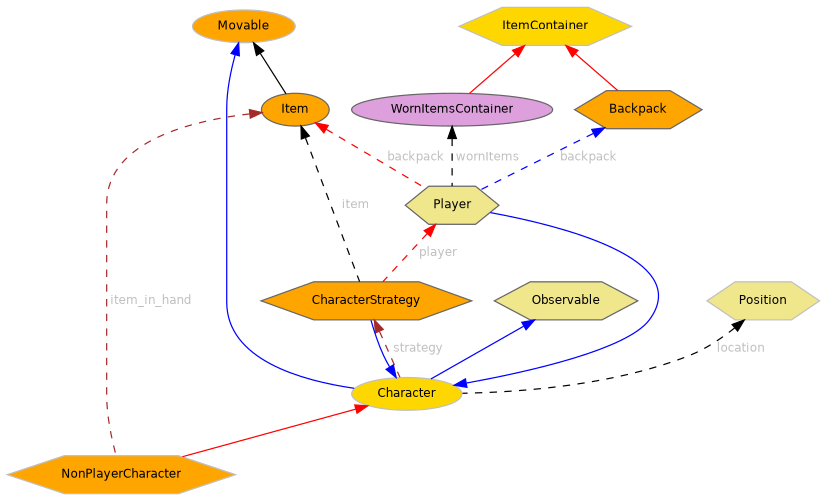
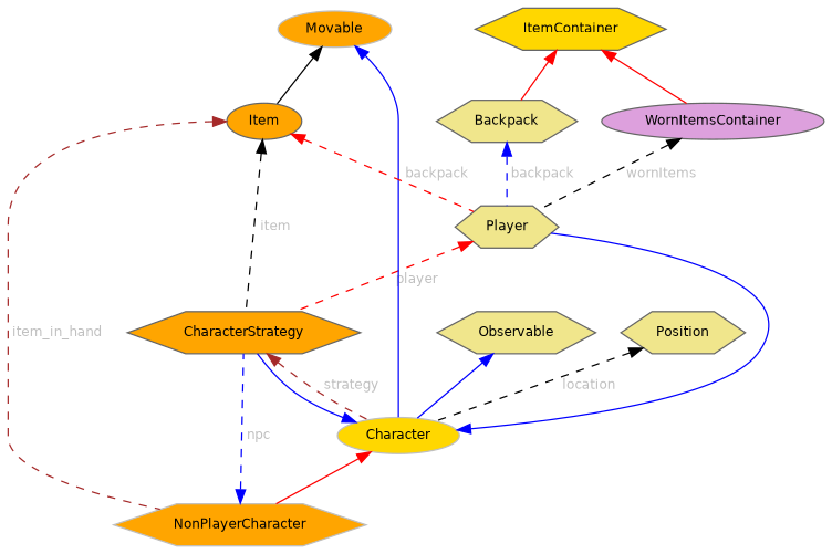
  digraph {
    node [color=gray40 fillcolor=orange fontname=Helvetica fontsize=10 shape=hexagon style=filled]
    edge [color=blue dir=back fontcolor=grey fontname=Helvetica fontsize=10 labelfontname=Helvetica labelfontsize=10 style=dashed]
    n1 [fillcolor=khaki fontcolor=black height=0.2 label=Player width=0.4]
    n2 [height=0.2 label=CharacterStrategy width=0.4]
    n3 [color=grey75 fillcolor=gold height=0.2 label=Character shape=ellipse width=0.4]
    n4 [color=grey75 height=0.2 label=NonPlayerCharacter width=0.4]
    n5 [color=grey75 height=0.2 label=Movable shape=ellipse width=0.4]
    n6 [height=0.2 label=Item shape=ellipse width=0.4]
    n7 [fillcolor=khaki height=0.2 label=Observable width=0.4]
-   n8 [color=grey75 fillcolor=khaki height=0.2 label=Position width=0.4]
-   n9 [height=0.2 label=Backpack width=0.4]
-   n10 [color=grey75 fillcolor=gold height=0.2 label=ItemContainer width=0.4]
+   n8 [fillcolor=khaki height=0.2 label=Position width=0.4]
+   n9 [fillcolor=khaki height=0.2 label=Backpack width=0.4]
+   n10 [fillcolor=gold height=0.2 label=ItemContainer width=0.4]
    n11 [fillcolor=plum height=0.2 label=WornItemsContainer shape=ellipse width=0.4]
    n1 -> n2 [color=red label=" player"]
    n2 -> n3 [color=brown label=" strategy"]
    n3 -> n1 [style=solid fontcolor=""]
    n3 -> n2 [style=solid fontcolor=""]
    n3 -> n4 [color=red style=solid fontcolor=""]
+   n4 -> n2 [label=" npc"]
    n5 -> n3 [style=solid fontcolor=""]
    n5 -> n6 [color=black style=solid fontcolor=""]
    n6 -> n1 [color=red label=" backpack"]
    n6 -> n2 [color=black label=" item"]
    n6 -> n4 [color=brown label=" item_in_hand"]
    n7 -> n3 [style=solid fontcolor=""]
    n8 -> n3 [color=black label=" location"]
    n9 -> n1 [label=" backpack"]
    n10 -> n9 [color=red style=solid fontcolor=""]
    n10 -> n11 [color=red style=solid fontcolor=""]
    n11 -> n1 [color=black label=" wornItems"]
  }
